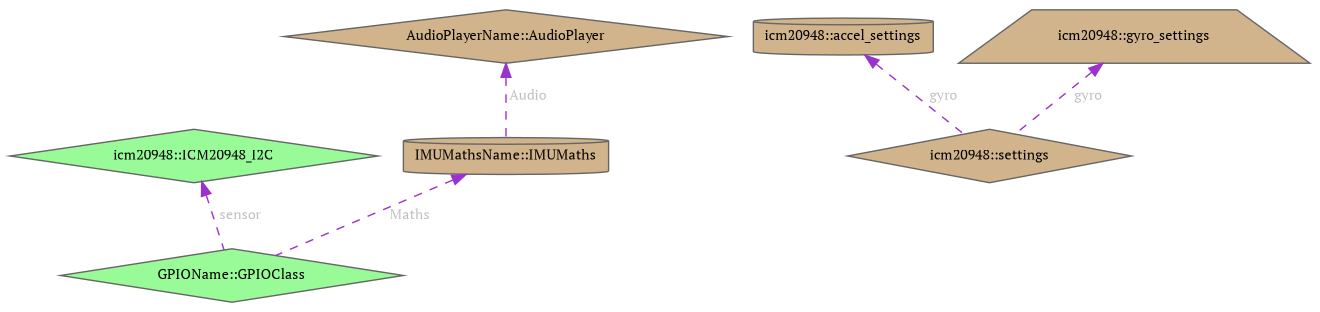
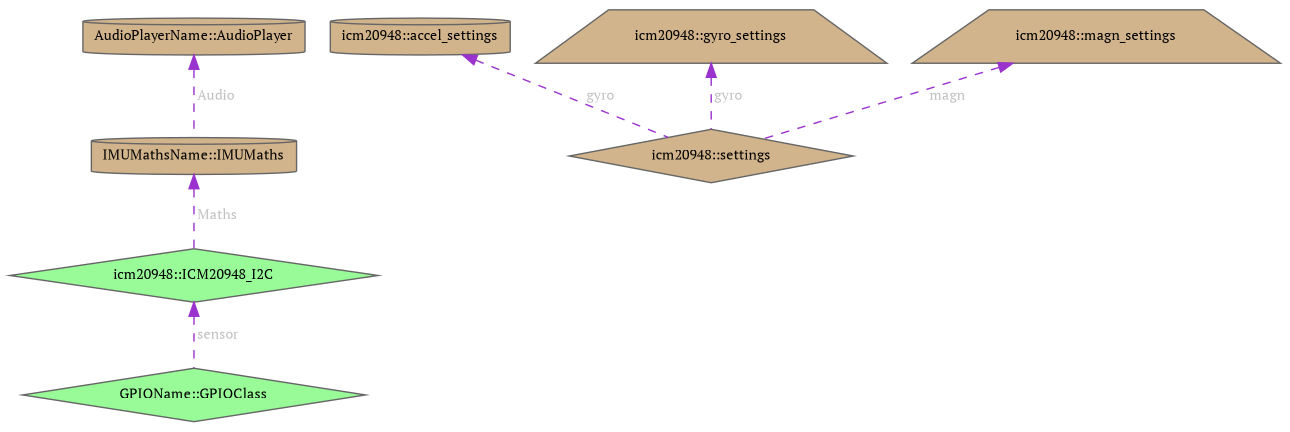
  digraph {
    fontname="PT Serif"
    node [color=gray40 fillcolor=tan fontname="PT Serif" fontsize=10 shape=diamond style=filled]
    edge [color=darkorchid3 dir=back fontcolor=grey fontname="PT Serif" fontsize=10 labelfontname=Helvetica labelfontsize=10 style=dashed]
    n1 [fillcolor=palegreen fontcolor=black height=0.2 label="GPIOName::GPIOClass" width=0.4]
    n2 [fillcolor=palegreen height=0.2 label="icm20948::ICM20948_I2C" width=0.4]
    n3 [height=0.2 label="icm20948::settings" width=0.4]
    n4 [height=0.2 label="icm20948::accel_settings" shape=cylinder width=0.4]
    n5 [height=0.2 label="icm20948::gyro_settings" shape=trapezium width=0.4]
+   n6 [height=0.2 label="icm20948::magn_settings" shape=trapezium width=0.4]
    n7 [height=0.2 label="IMUMathsName::IMUMaths" shape=cylinder width=0.4]
-   n8 [height=0.2 label="AudioPlayerName::AudioPlayer" width=0.4]
+   n8 [height=0.2 label="AudioPlayerName::AudioPlayer" shape=cylinder width=0.4]
    n2 -> n1 [label=" sensor"]
    n4 -> n3 [label=" gyro"]
    n5 -> n3 [label=" gyro"]
-   n7 -> n1 [label=" Maths"]
+   n6 -> n3 [label=" magn"]
+   n7 -> n2 [label=" Maths"]
    n8 -> n7 [label=" Audio"]
  }
